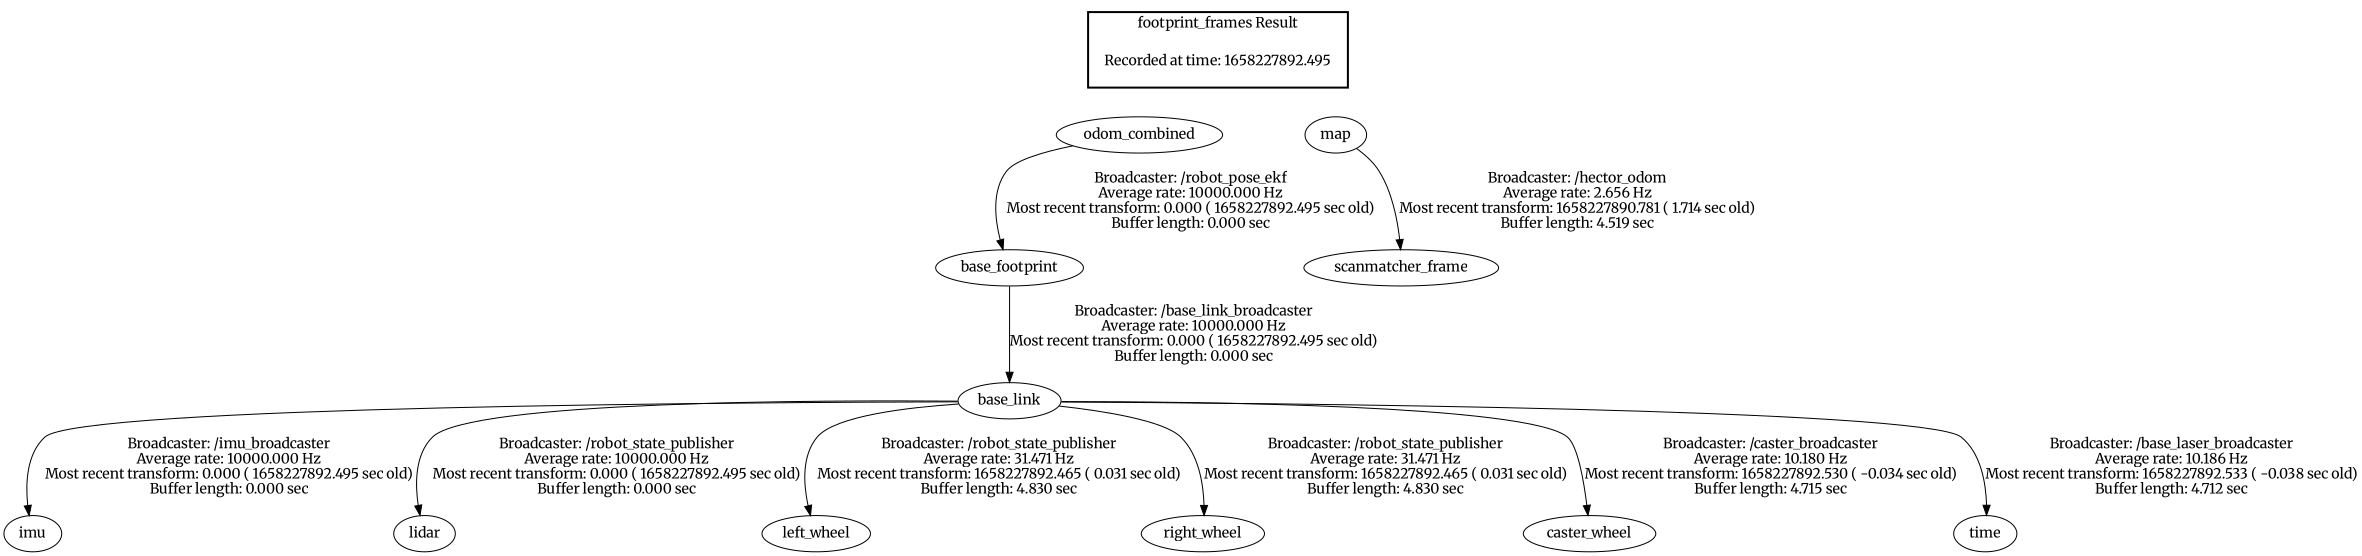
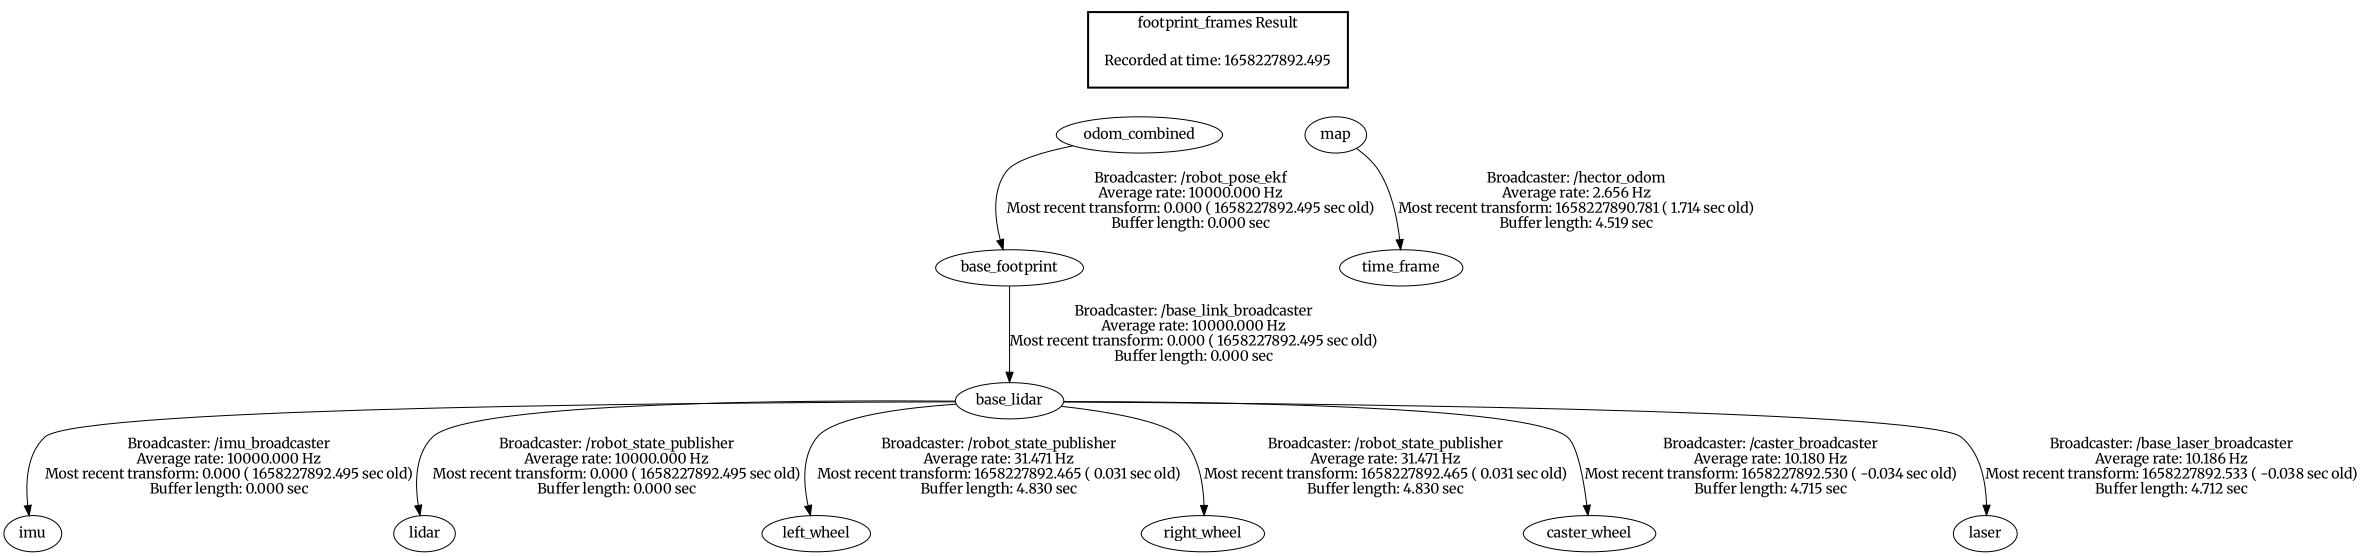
  digraph {
    fontname=Merriweather
    node [fontname=Merriweather]
    edge [fontname=Merriweather]
    "Recorded at time: 1658227892.495" [shape=plaintext]
    odom_combined
    map
    base_footprint
-   base_link
+   base_link [label=base_lidar]
    imu
    lidar
    left_wheel
    right_wheel
    caster_wheel
-   laser [label=time]
-   scanmatcher_frame
+   laser
+   scanmatcher_frame [label=time_frame]
    subgraph cluster_1 {
      color=black
      label="footprint_frames Result"
      style=bold
      "Recorded at time: 1658227892.495"
    }
    "Recorded at time: 1658227892.495" -> odom_combined [style=invis]
    "Recorded at time: 1658227892.495" -> map [style=invis]
    odom_combined -> base_footprint [label="Broadcaster: /robot_pose_ekf\nAverage rate: 10000.000 Hz\nMost recent transform: 0.000 ( 1658227892.495 sec old)\nBuffer length: 0.000 sec\n"]
    map -> scanmatcher_frame [label="Broadcaster: /hector_odom\nAverage rate: 2.656 Hz\nMost recent transform: 1658227890.781 ( 1.714 sec old)\nBuffer length: 4.519 sec\n"]
    base_footprint -> base_link [label="Broadcaster: /base_link_broadcaster\nAverage rate: 10000.000 Hz\nMost recent transform: 0.000 ( 1658227892.495 sec old)\nBuffer length: 0.000 sec\n"]
    base_link -> imu [label="Broadcaster: /imu_broadcaster\nAverage rate: 10000.000 Hz\nMost recent transform: 0.000 ( 1658227892.495 sec old)\nBuffer length: 0.000 sec\n"]
    base_link -> lidar [label="Broadcaster: /robot_state_publisher\nAverage rate: 10000.000 Hz\nMost recent transform: 0.000 ( 1658227892.495 sec old)\nBuffer length: 0.000 sec\n"]
    base_link -> left_wheel [label="Broadcaster: /robot_state_publisher\nAverage rate: 31.471 Hz\nMost recent transform: 1658227892.465 ( 0.031 sec old)\nBuffer length: 4.830 sec\n"]
    base_link -> right_wheel [label="Broadcaster: /robot_state_publisher\nAverage rate: 31.471 Hz\nMost recent transform: 1658227892.465 ( 0.031 sec old)\nBuffer length: 4.830 sec\n"]
    base_link -> caster_wheel [label="Broadcaster: /caster_broadcaster\nAverage rate: 10.180 Hz\nMost recent transform: 1658227892.530 ( -0.034 sec old)\nBuffer length: 4.715 sec\n"]
    base_link -> laser [label="Broadcaster: /base_laser_broadcaster\nAverage rate: 10.186 Hz\nMost recent transform: 1658227892.533 ( -0.038 sec old)\nBuffer length: 4.712 sec\n"]
  }
